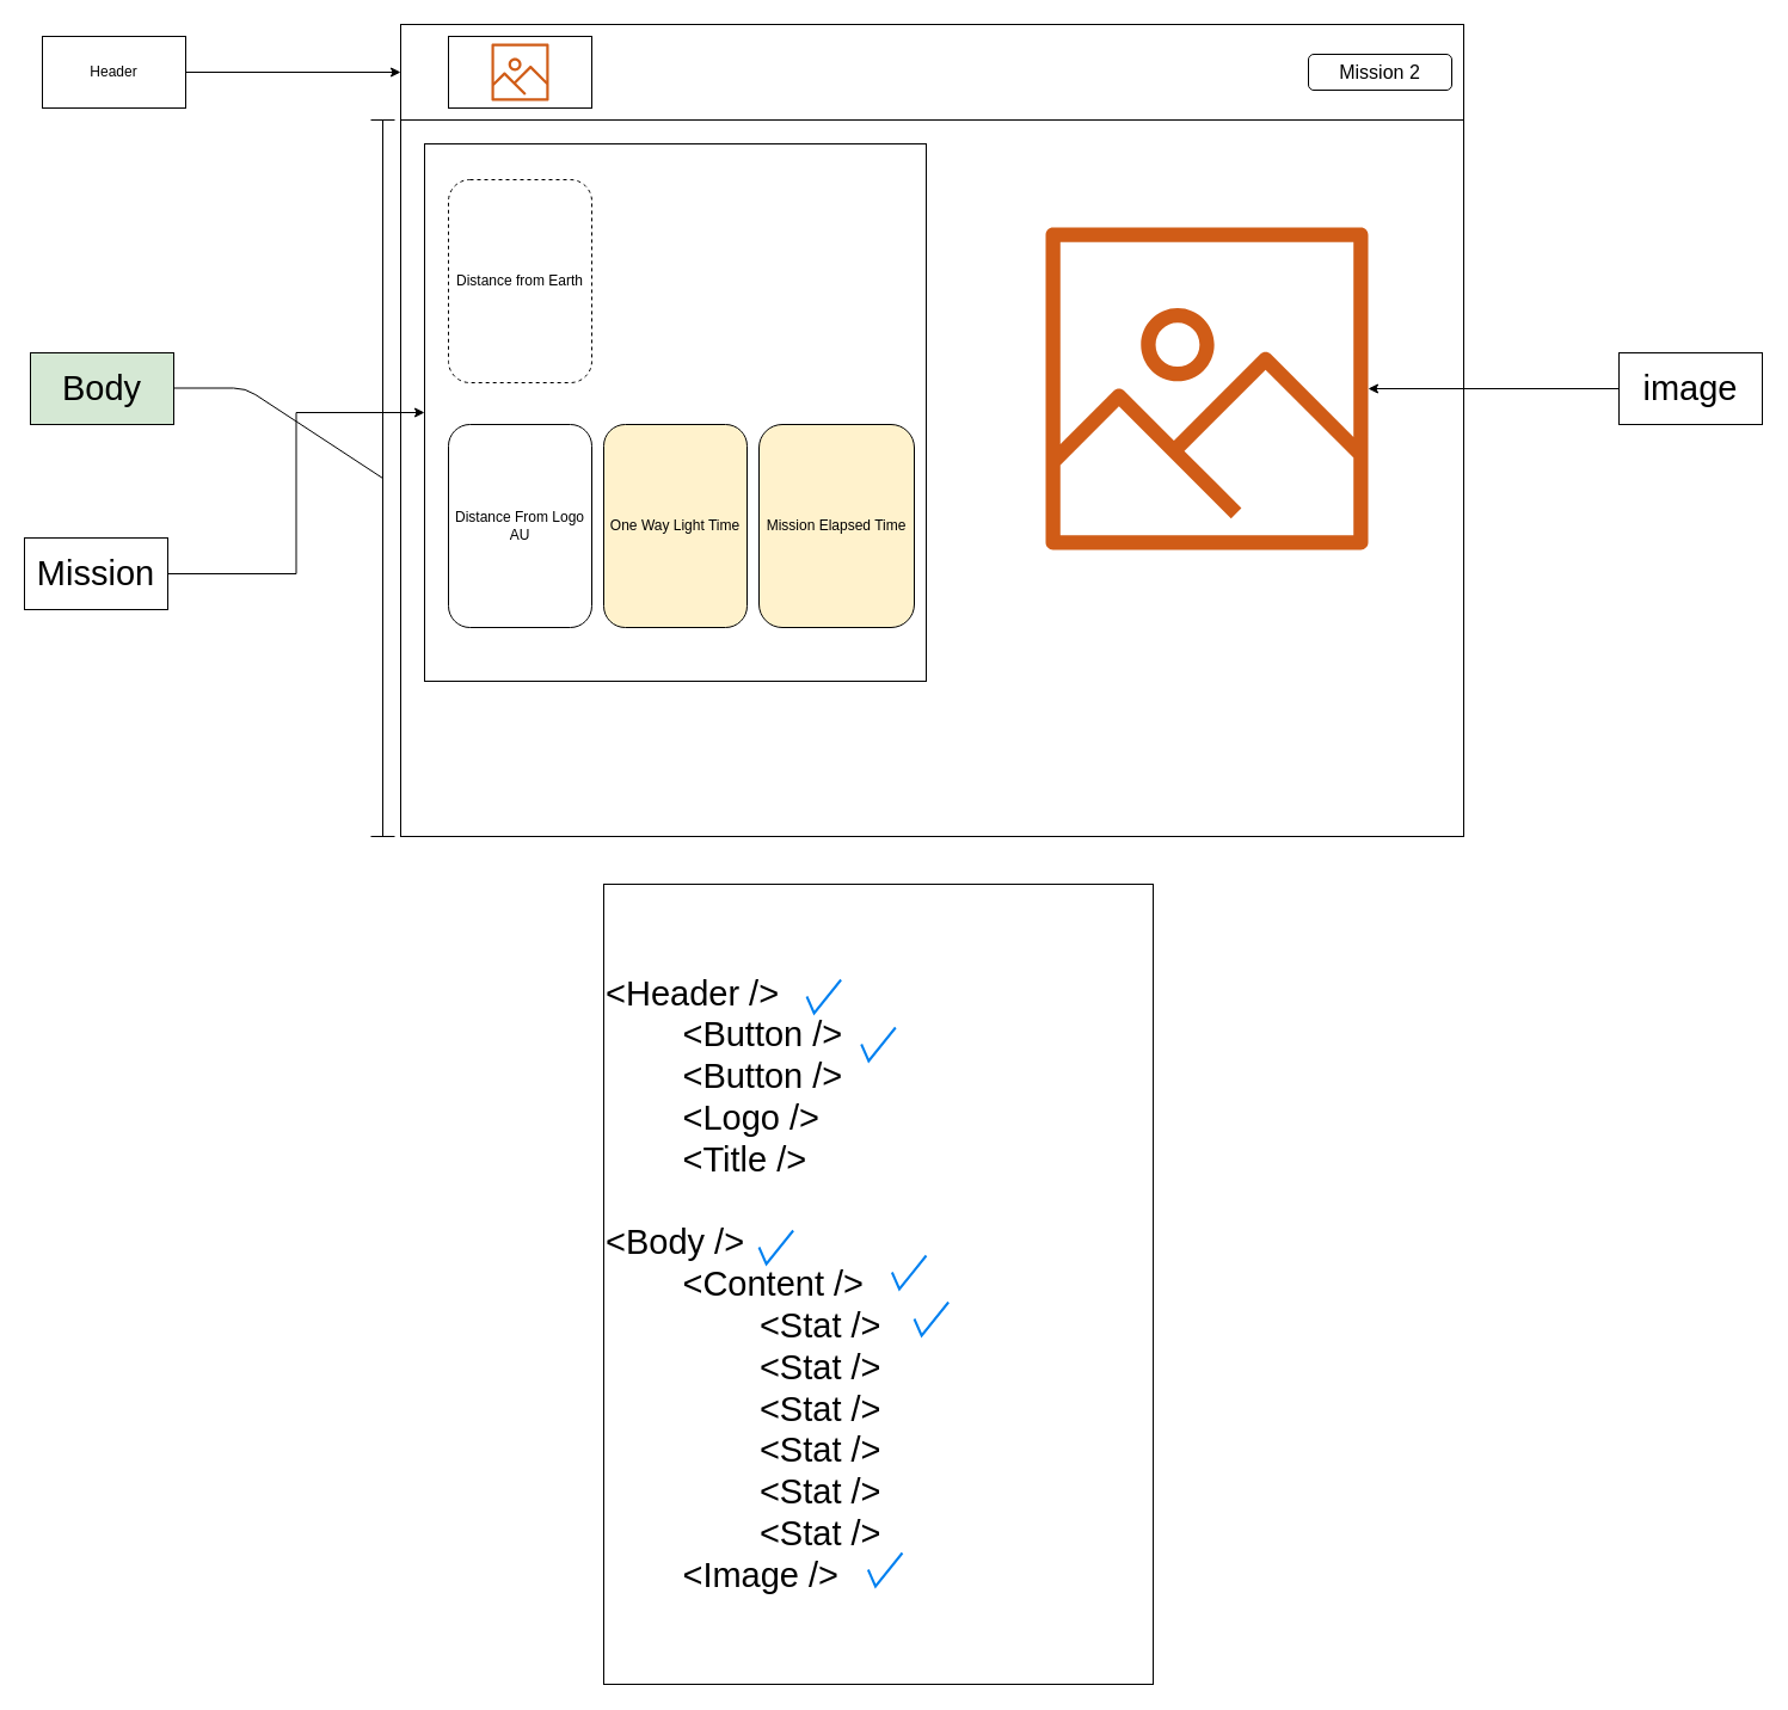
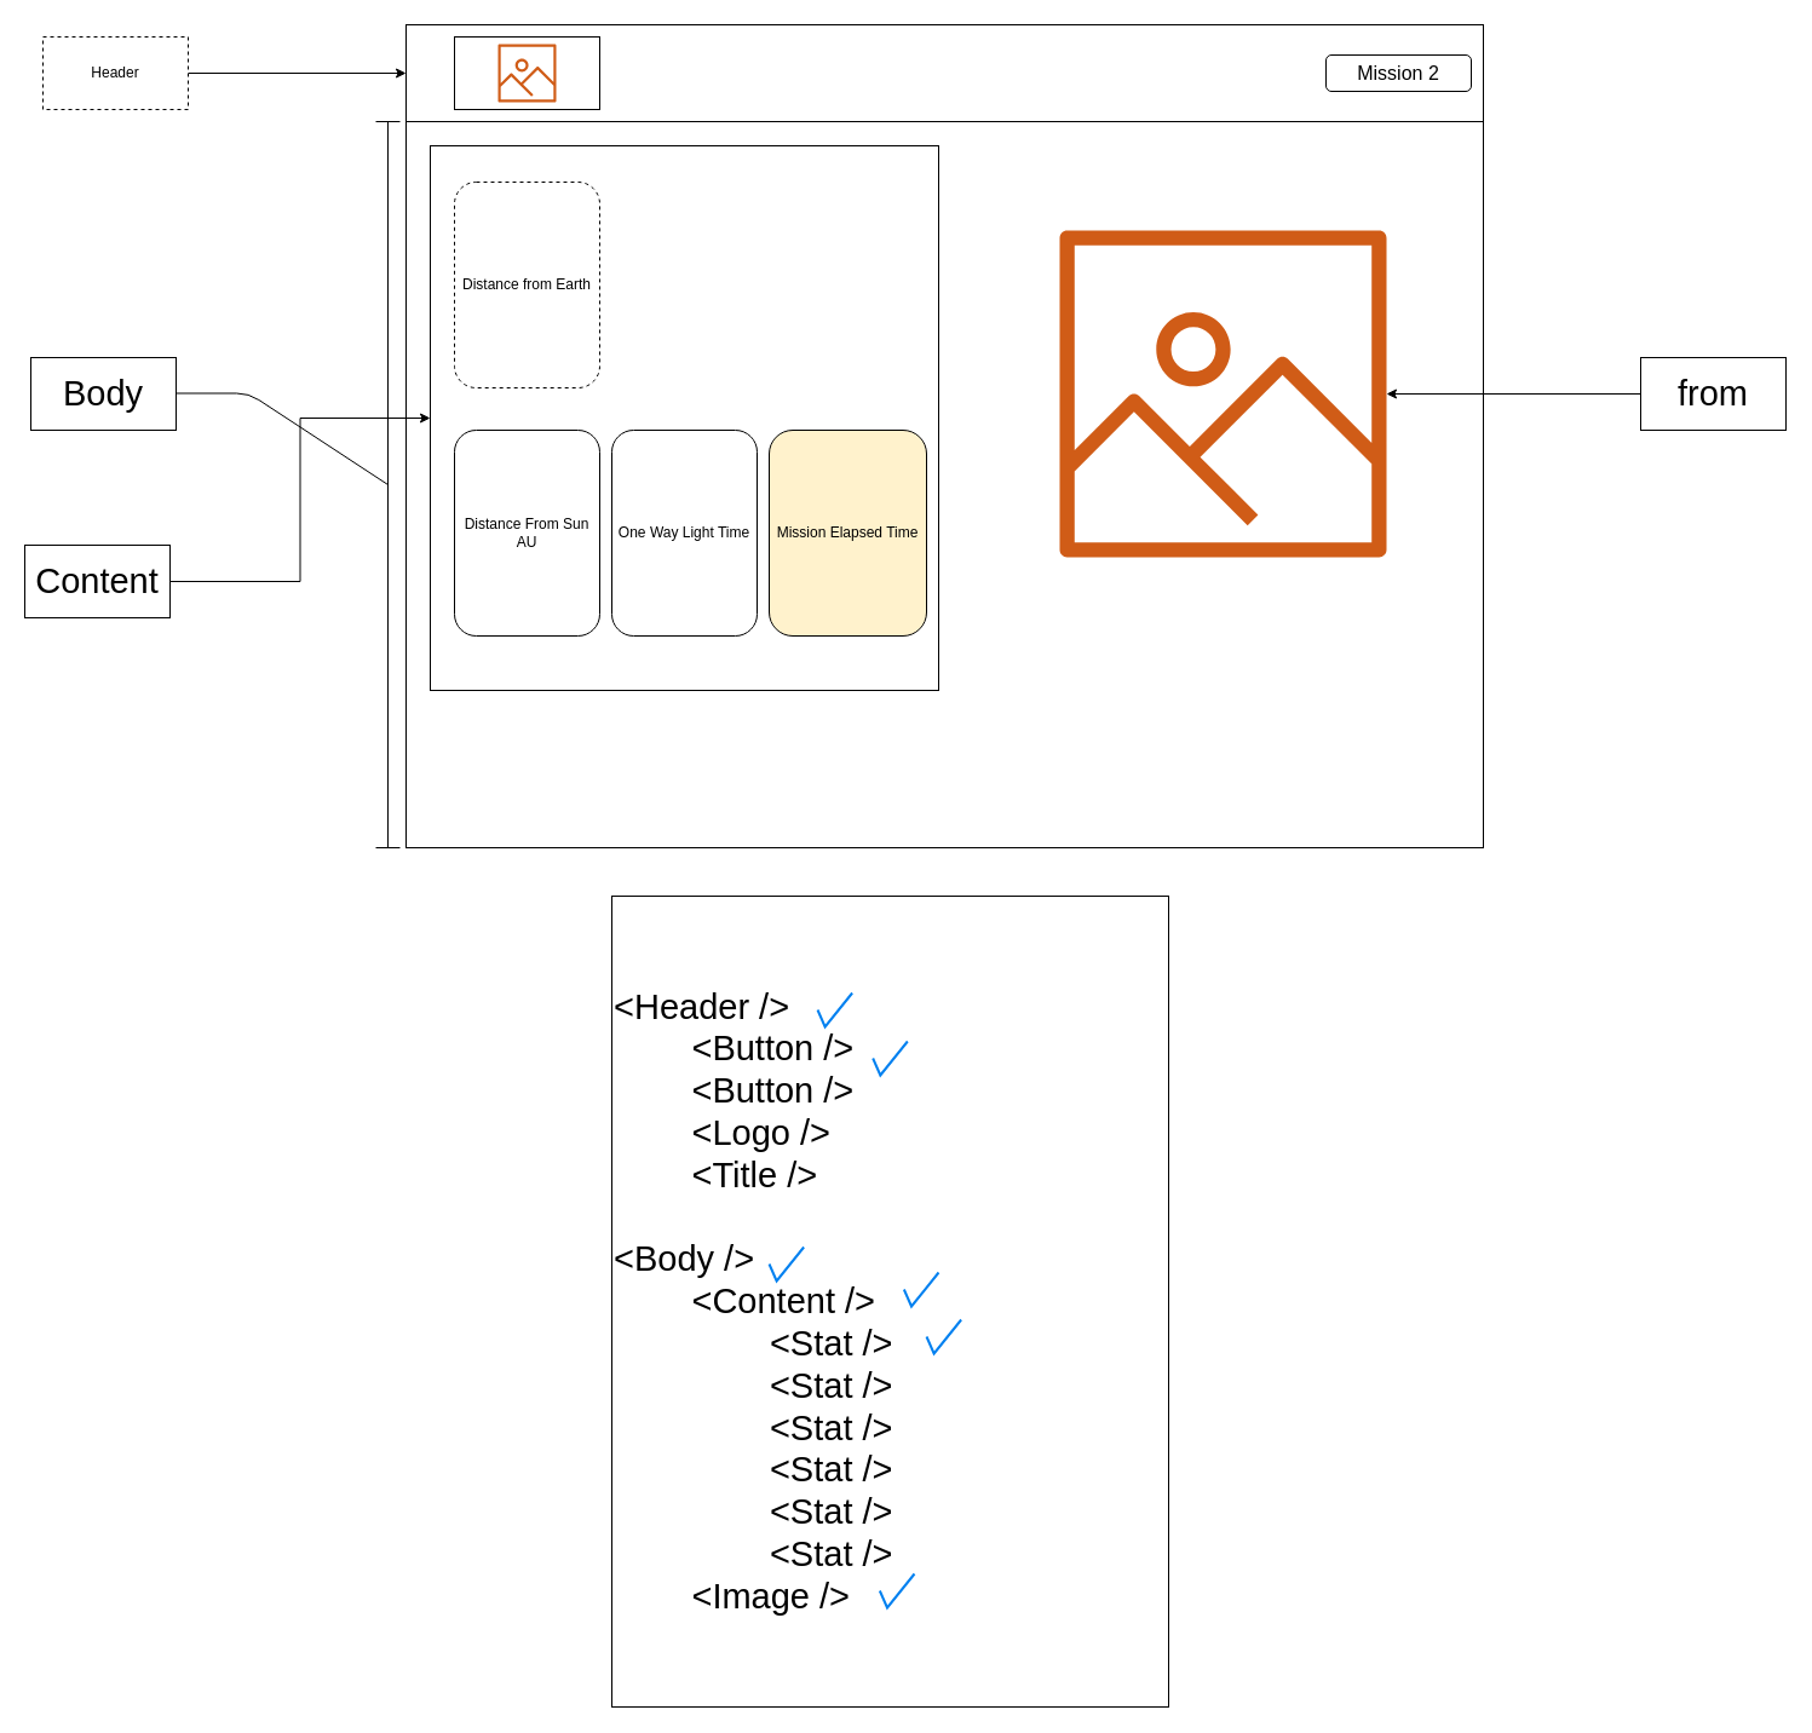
  <mxCell id="0" />
  <mxCell id="1" parent="0" />
  <mxCell id="2" value="" style="rounded=0;whiteSpace=wrap;html=1;" parent="1" vertex="1"><mxGeometry x="335" y="20" width="890" height="680" as="geometry" /></mxCell>
  <mxCell id="3" value="" style="rounded=0;whiteSpace=wrap;html=1;" parent="1" vertex="1"><mxGeometry x="335" y="20" width="890" height="80" as="geometry" /></mxCell>
  <mxCell id="4" value="Mission 2" style="rounded=1;whiteSpace=wrap;html=1;fontSize=16;" parent="1" vertex="1"><mxGeometry x="1095" y="45" width="120" height="30" as="geometry" /></mxCell>
  <mxCell id="5" value="" style="outlineConnect=0;fontColor=#232F3E;gradientColor=none;fillColor=#D05C17;strokeColor=none;dashed=0;verticalLabelPosition=bottom;verticalAlign=top;align=center;html=1;fontSize=12;fontStyle=0;aspect=fixed;pointerEvents=1;shape=mxgraph.aws4.container_registry_image;" parent="1" vertex="1"><mxGeometry x="875" y="190" width="270" height="270" as="geometry" /></mxCell>
  <mxCell id="6" value="" style="rounded=0;whiteSpace=wrap;html=1;fontSize=16;" parent="1" vertex="1"><mxGeometry x="355" y="120" width="420" height="450" as="geometry" /></mxCell>
  <mxCell id="7" value="Distance from Earth" style="rounded=1;whiteSpace=wrap;html=1;fontSize=12;dashed=1;" parent="1" vertex="1"><mxGeometry x="375" y="150" width="120" height="170" as="geometry" /></mxCell>
- <mxCell id="8" value="Distance From Logo AU" style="rounded=1;whiteSpace=wrap;html=1;fontSize=12;" parent="1" vertex="1"><mxGeometry x="375" y="355" width="120" height="170" as="geometry" /></mxCell>
- <mxCell id="9" value="One Way Light Time" style="rounded=1;whiteSpace=wrap;html=1;fontSize=12;fillColor=#fff2cc;" parent="1" vertex="1"><mxGeometry x="505" y="355" width="120" height="170" as="geometry" /></mxCell>
+ <mxCell id="8" value="Distance From Sun AU" style="rounded=1;whiteSpace=wrap;html=1;fontSize=12;" parent="1" vertex="1"><mxGeometry x="375" y="355" width="120" height="170" as="geometry" /></mxCell>
+ <mxCell id="9" value="One Way Light Time" style="rounded=1;whiteSpace=wrap;html=1;fontSize=12;" parent="1" vertex="1"><mxGeometry x="505" y="355" width="120" height="170" as="geometry" /></mxCell>
  <mxCell id="10" value="Mission Elapsed Time" style="rounded=1;whiteSpace=wrap;html=1;fontSize=12;fillColor=#fff2cc;" parent="1" vertex="1"><mxGeometry x="635" y="355" width="130" height="170" as="geometry" /></mxCell>
  <mxCell id="11" style="edgeStyle=orthogonalEdgeStyle;rounded=0;orthogonalLoop=1;jettySize=auto;html=1;entryX=0;entryY=0.5;entryDx=0;entryDy=0;fontSize=12;" parent="1" source="12" target="3" edge="1"><mxGeometry relative="1" as="geometry" /></mxCell>
- <mxCell id="12" value="Header" style="rounded=0;whiteSpace=wrap;html=1;fontSize=12;" parent="1" vertex="1"><mxGeometry x="35" y="30" width="120" height="60" as="geometry" /></mxCell>
- <mxCell id="13" value="Body" style="rounded=0;whiteSpace=wrap;html=1;fontSize=29;fillColor=#d5e8d4;" parent="1" vertex="1"><mxGeometry x="25" y="295" width="120" height="60" as="geometry" /></mxCell>
+ <mxCell id="12" value="Header" style="rounded=0;whiteSpace=wrap;html=1;fontSize=12;dashed=1;" parent="1" vertex="1"><mxGeometry x="35" y="30" width="120" height="60" as="geometry" /></mxCell>
+ <mxCell id="13" value="Body" style="rounded=0;whiteSpace=wrap;html=1;fontSize=29;" parent="1" vertex="1"><mxGeometry x="25" y="295" width="120" height="60" as="geometry" /></mxCell>
  <mxCell id="14" value="" style="shape=crossbar;whiteSpace=wrap;html=1;rounded=1;fontSize=29;rotation=-90;" parent="1" vertex="1"><mxGeometry x="20" y="390" width="600" height="20" as="geometry" /></mxCell>
  <mxCell id="15" value="" style="endArrow=none;html=1;fontSize=29;entryX=0.5;entryY=0.5;entryDx=0;entryDy=0;entryPerimeter=0;" parent="1" target="14" edge="1"><mxGeometry width="50" height="50" relative="1" as="geometry"><mxPoint x="145" y="324.5" as="sourcePoint" /><mxPoint x="255" y="324.5" as="targetPoint" /><Array as="points"><mxPoint x="205" y="324.5" /></Array></mxGeometry></mxCell>
  <mxCell id="16" style="edgeStyle=orthogonalEdgeStyle;rounded=0;orthogonalLoop=1;jettySize=auto;html=1;entryX=0;entryY=0.5;entryDx=0;entryDy=0;fontSize=29;" parent="1" source="17" target="6" edge="1"><mxGeometry relative="1" as="geometry" /></mxCell>
- <mxCell id="17" value="Mission" style="rounded=0;whiteSpace=wrap;html=1;fontSize=29;" parent="1" vertex="1"><mxGeometry x="20" y="450" width="120" height="60" as="geometry" /></mxCell>
+ <mxCell id="17" value="Content" style="rounded=0;whiteSpace=wrap;html=1;fontSize=29;" parent="1" vertex="1"><mxGeometry x="20" y="450" width="120" height="60" as="geometry" /></mxCell>
  <mxCell id="18" style="edgeStyle=orthogonalEdgeStyle;rounded=0;orthogonalLoop=1;jettySize=auto;html=1;fontSize=29;" parent="1" source="19" target="5" edge="1"><mxGeometry relative="1" as="geometry" /></mxCell>
- <mxCell id="19" value="image" style="rounded=0;whiteSpace=wrap;html=1;fontSize=29;" parent="1" vertex="1"><mxGeometry x="1355" y="295" width="120" height="60" as="geometry" /></mxCell>
+ <mxCell id="19" value="from" style="rounded=0;whiteSpace=wrap;html=1;fontSize=29;" parent="1" vertex="1"><mxGeometry x="1355" y="295" width="120" height="60" as="geometry" /></mxCell>
  <mxCell id="20" value="&amp;lt;Header /&amp;gt;&lt;br&gt;&amp;nbsp; &amp;nbsp; &amp;nbsp; &amp;nbsp; &amp;lt;Button /&amp;gt;&lt;br&gt;&amp;nbsp; &amp;nbsp; &amp;nbsp; &amp;nbsp; &amp;lt;Button /&amp;gt;&lt;br&gt;&amp;nbsp; &amp;nbsp; &amp;nbsp; &amp;nbsp; &amp;lt;Logo /&amp;gt;&lt;br&gt;&amp;nbsp; &amp;nbsp; &amp;nbsp; &amp;nbsp; &amp;lt;Title /&amp;gt;&lt;br&gt;&lt;br&gt;&amp;lt;Body /&amp;gt;&lt;br&gt;&amp;nbsp; &amp;nbsp; &amp;nbsp; &amp;nbsp; &amp;lt;Content /&amp;gt;&lt;br&gt;&amp;nbsp; &amp;nbsp; &amp;nbsp; &amp;nbsp; &amp;nbsp; &amp;nbsp; &amp;nbsp; &amp;nbsp; &amp;lt;Stat /&amp;gt;&lt;br&gt;&amp;nbsp; &amp;nbsp; &amp;nbsp; &amp;nbsp; &amp;nbsp; &amp;nbsp; &amp;nbsp; &amp;nbsp; &amp;lt;Stat /&amp;gt;&lt;br&gt;&amp;nbsp; &amp;nbsp; &amp;nbsp; &amp;nbsp; &amp;nbsp; &amp;nbsp; &amp;nbsp; &amp;nbsp; &amp;lt;Stat /&amp;gt;&lt;br&gt;&amp;nbsp; &amp;nbsp; &amp;nbsp; &amp;nbsp; &amp;nbsp; &amp;nbsp; &amp;nbsp; &amp;nbsp; &amp;lt;Stat /&amp;gt;&lt;br&gt;&amp;nbsp; &amp;nbsp; &amp;nbsp; &amp;nbsp; &amp;nbsp; &amp;nbsp; &amp;nbsp; &amp;nbsp; &amp;lt;Stat /&amp;gt;&lt;br&gt;&amp;nbsp; &amp;nbsp; &amp;nbsp; &amp;nbsp; &amp;nbsp; &amp;nbsp; &amp;nbsp; &amp;nbsp; &amp;lt;Stat /&amp;gt;&lt;br&gt;&amp;nbsp; &amp;nbsp; &amp;nbsp; &amp;nbsp; &amp;lt;Image /&amp;gt;" style="rounded=0;whiteSpace=wrap;html=1;fontSize=29;align=left;" parent="1" vertex="1"><mxGeometry x="505" y="740" width="460" height="670" as="geometry" /></mxCell>
  <mxCell id="21" value="" style="rounded=0;whiteSpace=wrap;html=1;fontSize=29;" parent="1" vertex="1"><mxGeometry x="375" y="30" width="120" height="60" as="geometry" /></mxCell>
  <mxCell id="22" value="" style="outlineConnect=0;fontColor=#232F3E;gradientColor=none;fillColor=#D05C17;strokeColor=none;dashed=0;verticalLabelPosition=bottom;verticalAlign=top;align=center;html=1;fontSize=12;fontStyle=0;aspect=fixed;pointerEvents=1;shape=mxgraph.aws4.container_registry_image;" parent="1" vertex="1"><mxGeometry x="411" y="36" width="48" height="48" as="geometry" /></mxCell>
  <mxCell id="23" value="" style="html=1;verticalLabelPosition=bottom;labelBackgroundColor=#ffffff;verticalAlign=top;shadow=0;dashed=0;strokeWidth=2;shape=mxgraph.ios7.misc.check;strokeColor=#0080f0;" parent="1" vertex="1"><mxGeometry x="765" y="1090" width="28.64" height="28" as="geometry" /></mxCell>
  <mxCell id="24" value="" style="html=1;verticalLabelPosition=bottom;labelBackgroundColor=#ffffff;verticalAlign=top;shadow=0;dashed=0;strokeWidth=2;shape=mxgraph.ios7.misc.check;strokeColor=#0080f0;" parent="1" vertex="1"><mxGeometry x="746.36" y="1051" width="28.64" height="28" as="geometry" /></mxCell>
  <mxCell id="25" value="" style="html=1;verticalLabelPosition=bottom;labelBackgroundColor=#ffffff;verticalAlign=top;shadow=0;dashed=0;strokeWidth=2;shape=mxgraph.ios7.misc.check;strokeColor=#0080f0;" parent="1" vertex="1"><mxGeometry x="726.36" y="1300" width="28.64" height="28" as="geometry" /></mxCell>
  <mxCell id="26" value="" style="html=1;verticalLabelPosition=bottom;labelBackgroundColor=#ffffff;verticalAlign=top;shadow=0;dashed=0;strokeWidth=2;shape=mxgraph.ios7.misc.check;strokeColor=#0080f0;" parent="1" vertex="1"><mxGeometry x="635" y="1030" width="28.64" height="28" as="geometry" /></mxCell>
  <mxCell id="27" value="" style="html=1;verticalLabelPosition=bottom;labelBackgroundColor=#ffffff;verticalAlign=top;shadow=0;dashed=0;strokeWidth=2;shape=mxgraph.ios7.misc.check;strokeColor=#0080f0;" parent="1" vertex="1"><mxGeometry x="675" y="820" width="28.64" height="28" as="geometry" /></mxCell>
  <mxCell id="28" value="" style="html=1;verticalLabelPosition=bottom;labelBackgroundColor=#ffffff;verticalAlign=top;shadow=0;dashed=0;strokeWidth=2;shape=mxgraph.ios7.misc.check;strokeColor=#0080f0;" parent="1" vertex="1"><mxGeometry x="720.68" y="860" width="28.64" height="28" as="geometry" /></mxCell>
